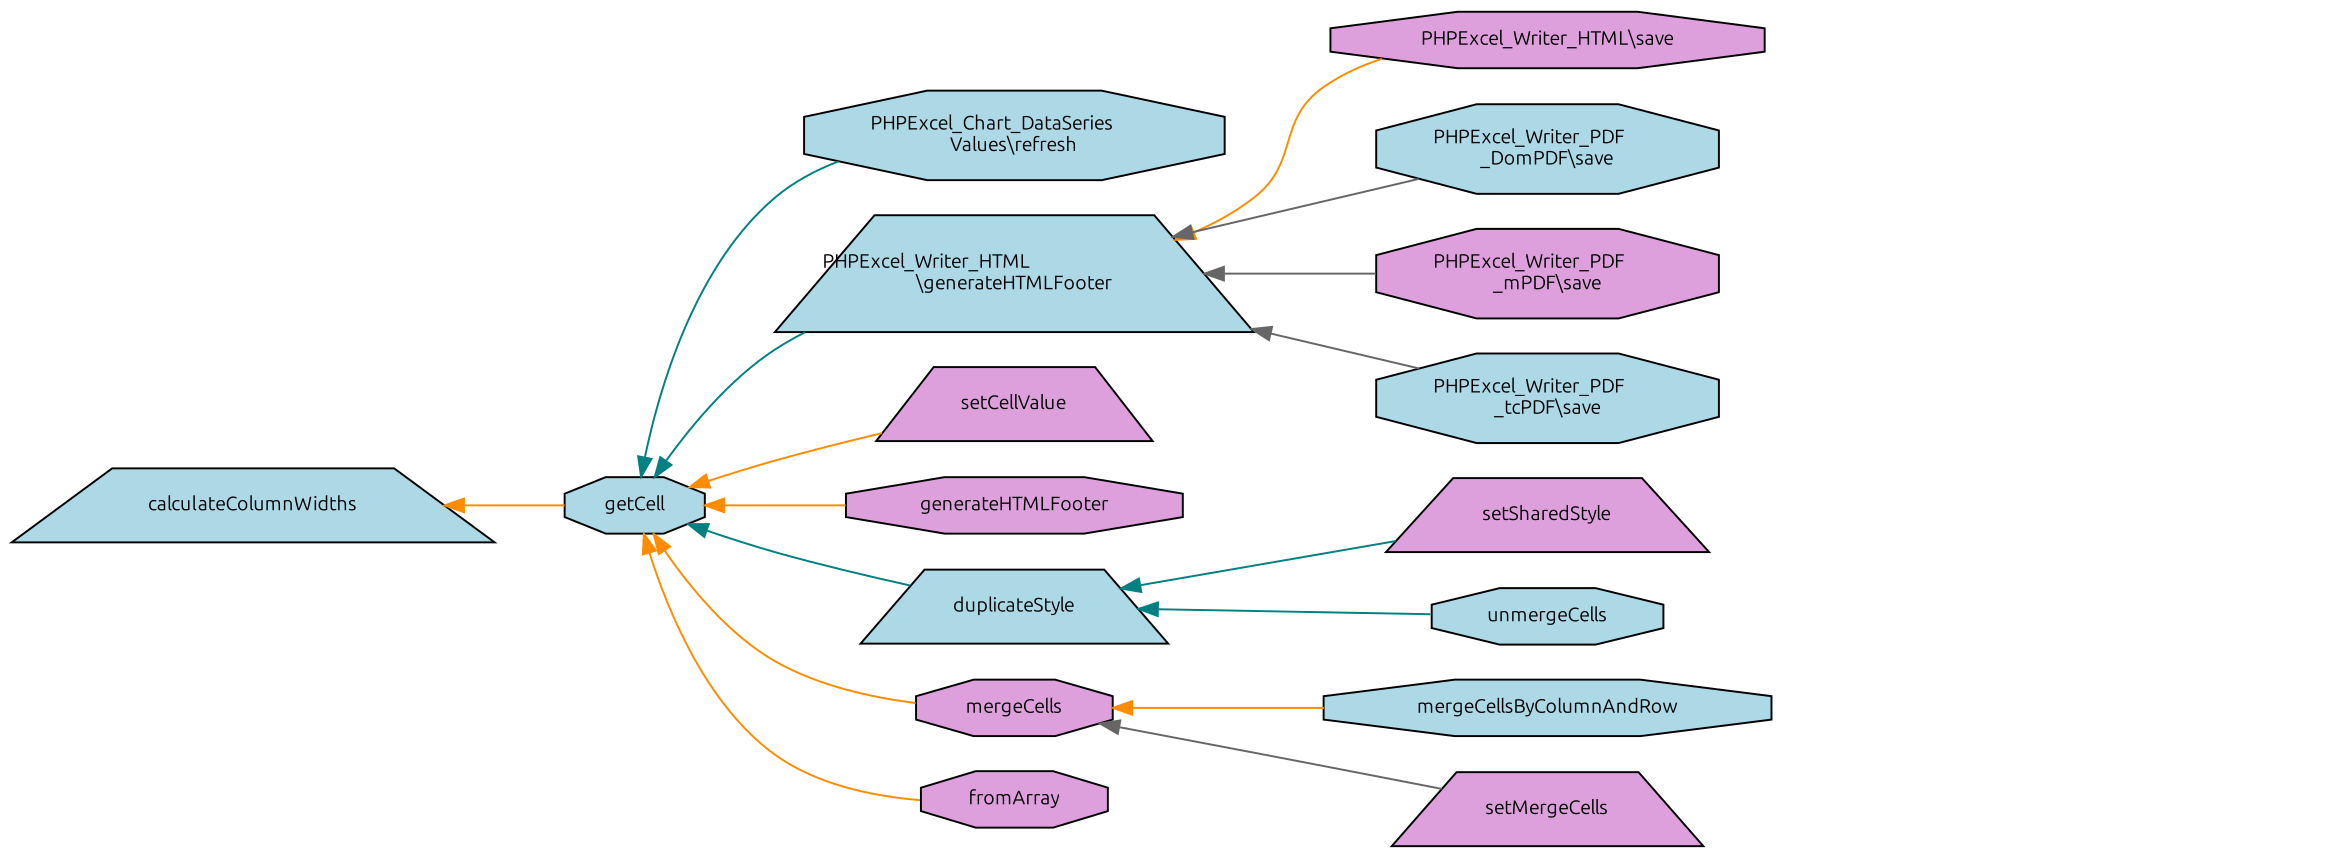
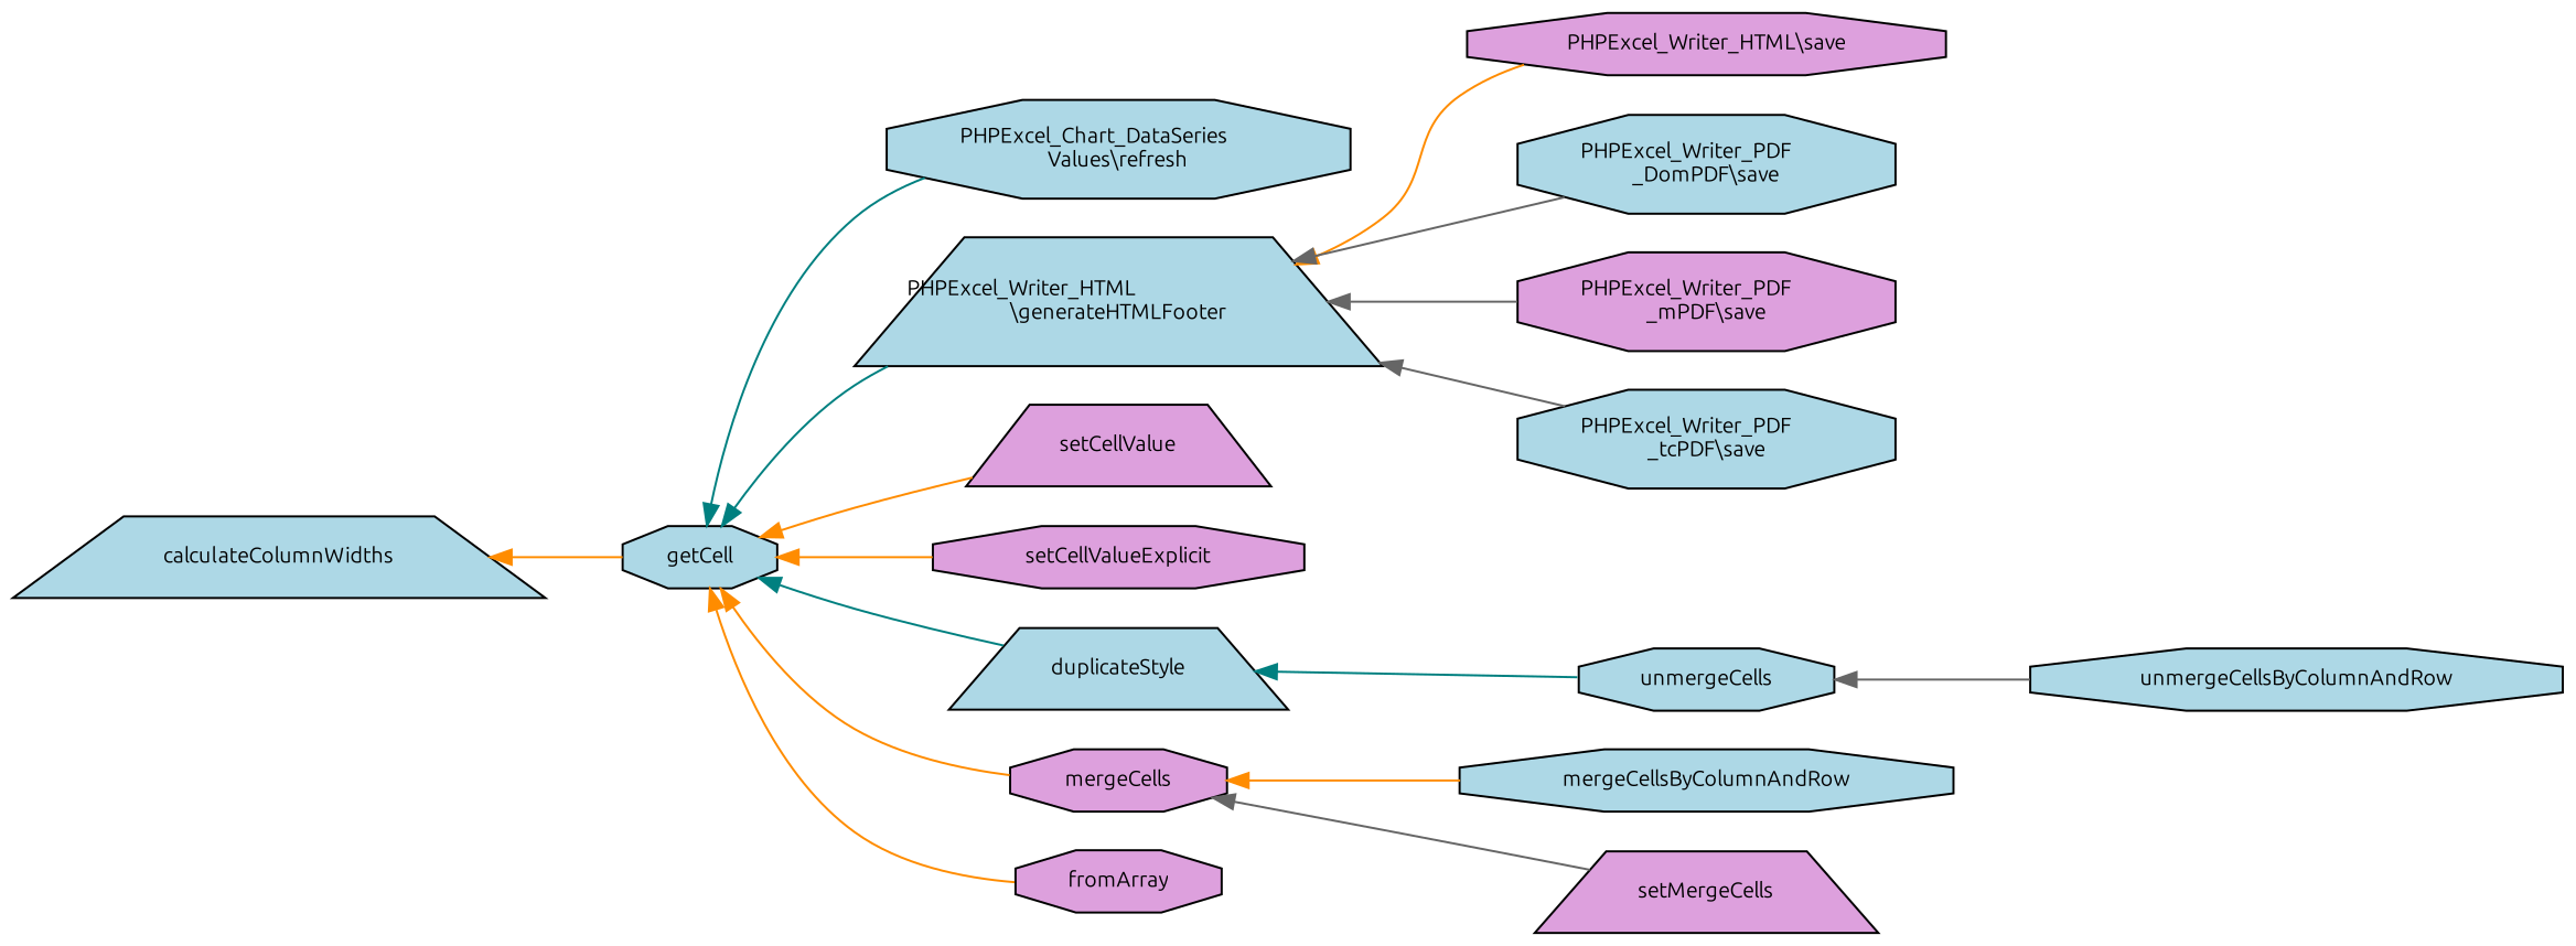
  digraph {
    fontname=Ubuntu
    rankdir=LR
    node [color=black fillcolor=lightblue fontname=Ubuntu fontsize=10 shape=octagon style=filled]
    edge [color=darkorange dir=back fontname=Ubuntu fontsize=10 labelfontname=Helvetica labelfontsize=10 style=solid]
    n1 [fontcolor=black height=0.2 label=getCell width=0.4]
    n2 [height=0.2 label="PHPExcel_Chart_DataSeries\lValues\\refresh" width=0.4]
    n3 [height=0.2 label="PHPExcel_Writer_HTML\l\\generateHTMLFooter" shape=trapezium width=0.4]
    n4 [fillcolor=plum height=0.2 label=setCellValue shape=trapezium width=0.4]
-   n5 [fillcolor=plum height=0.2 label=generateHTMLFooter width=0.4]
+   n5 [fillcolor=plum height=0.2 label=setCellValueExplicit width=0.4]
    n6 [height=0.2 label=duplicateStyle shape=trapezium width=0.4]
    n7 [fillcolor=plum height=0.2 label=mergeCells width=0.4]
    n8 [fillcolor=plum height=0.2 label=fromArray width=0.4]
    n9 [fillcolor=plum height=0.2 label="PHPExcel_Writer_HTML\\save" width=0.4]
    n10 [height=0.2 label="PHPExcel_Writer_PDF\l_DomPDF\\save" width=0.4]
    n11 [fillcolor=plum height=0.2 label="PHPExcel_Writer_PDF\l_mPDF\\save" width=0.4]
    n12 [height=0.2 label="PHPExcel_Writer_PDF\l_tcPDF\\save" width=0.4]
    n13 [height=0.2 label=calculateColumnWidths shape=trapezium width=0.4]
-   n14 [fillcolor=plum height=0.2 label=setSharedStyle shape=trapezium width=0.4]
    n15 [height=0.2 label=unmergeCells width=0.4]
    n16 [height=0.2 label=mergeCellsByColumnAndRow width=0.4]
    n17 [fillcolor=plum height=0.2 label=setMergeCells shape=trapezium width=0.4]
+   n18 [height=0.2 label=unmergeCellsByColumnAndRow width=0.4]
    n1 -> n2 [color=teal]
    n1 -> n3 [color=teal]
    n1 -> n4
    n1 -> n5
    n1 -> n6 [color=teal]
    n1 -> n7
    n1 -> n8
    n3 -> n9
    n3 -> n10 [color=gray40]
    n3 -> n11 [color=gray40]
    n3 -> n12 [color=gray40]
-   n6 -> n14 [color=teal]
    n6 -> n15 [color=teal]
    n7 -> n16
    n7 -> n17 [color=gray40]
    n13 -> n1
+   n15 -> n18 [color=gray40]
  }
